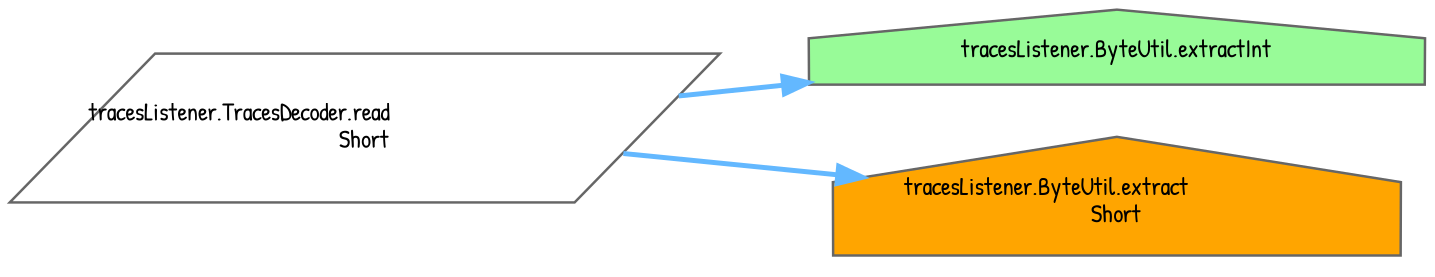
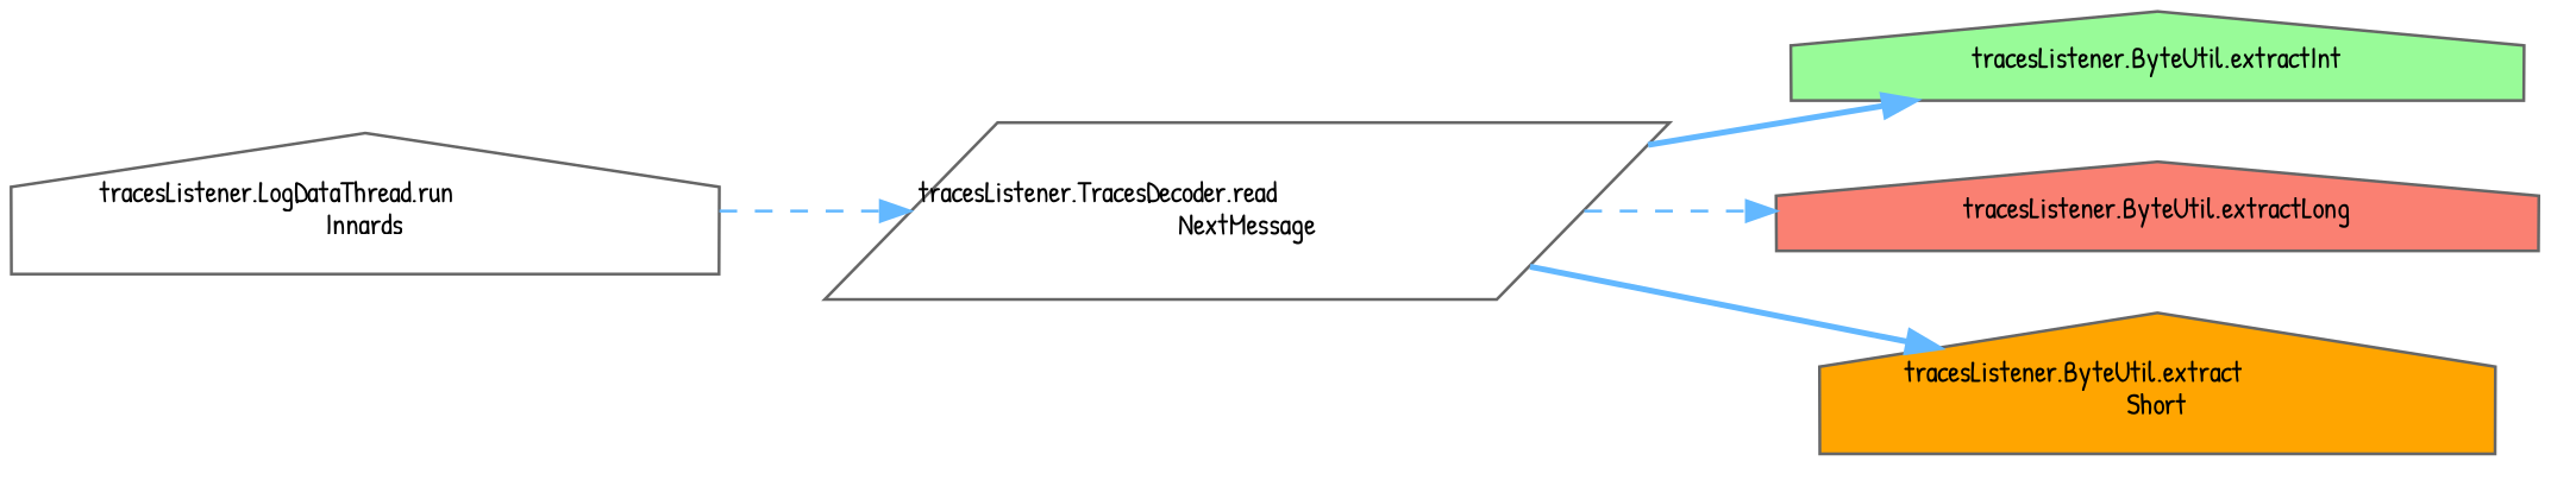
  digraph {
    fontname="Patrick Hand"
    rankdir=LR
    node [color=grey40 fillcolor=white fontname="Patrick Hand" fontsize=10 shape=house style=filled]
    edge [color=steelblue1 fontname="Patrick Hand" fontsize=10 labelfontname=Helvetica labelfontsize=10 style=dashed]
-   n2 [height=0.2 label="tracesListener.TracesDecoder.read\lShort" shape=parallelogram width=0.4]
+   n1 [color=gray40 fontcolor=black height=0.2 label="tracesListener.LogDataThread.run\lInnards" width=0.4]
+   n2 [height=0.2 label="tracesListener.TracesDecoder.read\lNextMessage" shape=parallelogram width=0.4]
    n3 [fillcolor=palegreen height=0.2 label="tracesListener.ByteUtil.extractInt" width=0.4]
+   n4 [fillcolor=salmon height=0.2 label="tracesListener.ByteUtil.extractLong" width=0.4]
    n5 [fillcolor=orange height=0.2 label="tracesListener.ByteUtil.extract\lShort" width=0.4]
+   n1 -> n2
    n2 -> n3 [style=bold]
+   n2 -> n4
    n2 -> n5 [style=bold]
  }
